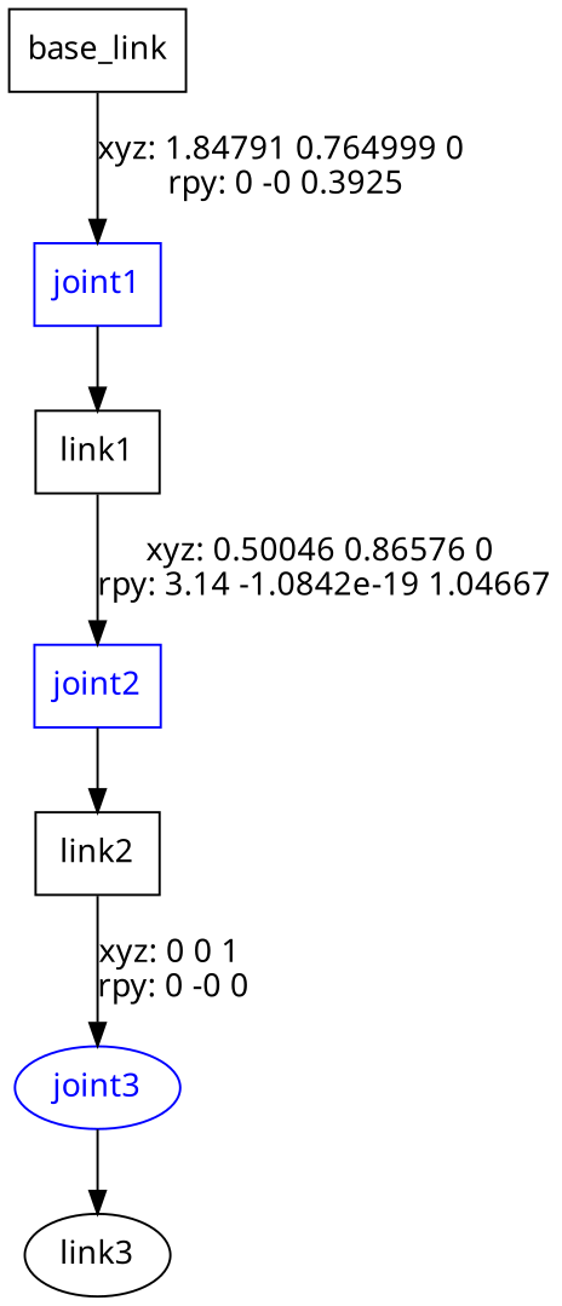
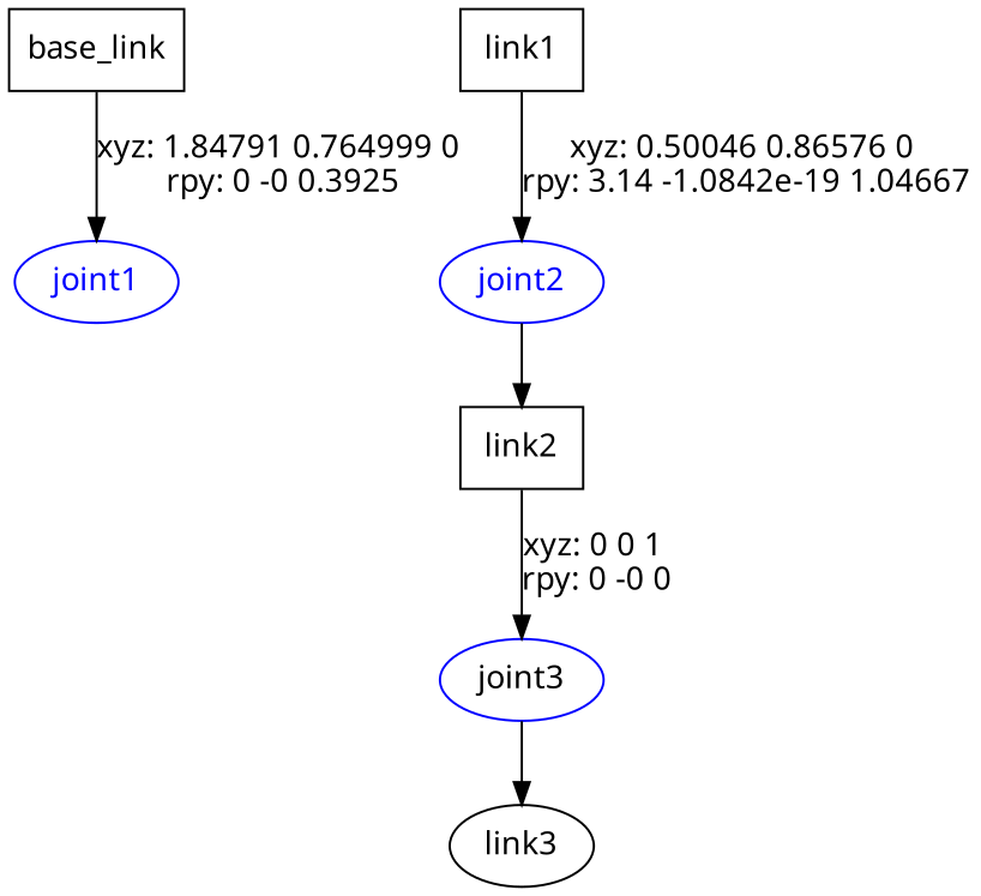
  digraph {
    fontname="Noto Sans"
    node [fontname="Noto Sans" shape=ellipse]
    edge [fontname="Noto Sans"]
    n1 [label=base_link shape=box]
-   joint1 [color=blue fontcolor=blue shape=box]
+   joint1 [color=blue fontcolor=blue]
    n3 [label=link1 shape=box]
-   joint2 [color=blue fontcolor=blue shape=box]
+   joint2 [color=blue fontcolor=blue]
    n5 [label=link2 shape=box]
-   joint3 [color=blue fontcolor=blue]
+   joint3 [color=blue fontcolor=black]
    n7 [label=link3]
    n1 -> joint1 [label="xyz: 1.84791 0.764999 0 \nrpy: 0 -0 0.3925"]
-   joint1 -> n3
    n3 -> joint2 [label="xyz: 0.50046 0.86576 0 \nrpy: 3.14 -1.0842e-19 1.04667"]
    joint2 -> n5
    n5 -> joint3 [label="xyz: 0 0 1 \nrpy: 0 -0 0"]
    joint3 -> n7
  }
